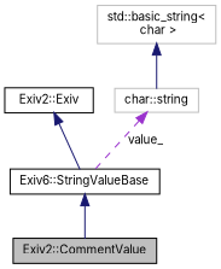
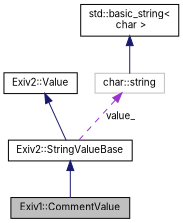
  digraph {
    fontname=Inter
    node [color=black fillcolor=white fontname=Inter fontsize=10 shape=record style=filled]
    edge [color=midnightblue dir=back fontname=Inter fontsize=10 labelfontname=FreeSans labelfontsize=10 style=solid]
-   n1 [fillcolor=grey75 fontcolor=black height=0.2 label="Exiv2::CommentValue" width=0.4]
-   n2 [height=0.2 label="Exiv6::StringValueBase" width=0.4]
-   n3 [height=0.2 label="Exiv2::Exiv" width=0.4]
+   n1 [fillcolor=grey75 fontcolor=black height=0.2 label="Exiv1::CommentValue" width=0.4]
+   n2 [height=0.2 label="Exiv2::StringValueBase" width=0.4]
+   n3 [height=0.2 label="Exiv2::Value" width=0.4]
    n4 [color=grey75 height=0.2 label="char::string" width=0.4]
-   n5 [color=grey75 height=0.2 label="std::basic_string\<\l char \>" width=0.4]
+   n5 [height=0.2 label="std::basic_string\<\l char \>" width=0.4]
    n2 -> n1
    n3 -> n2
    n4 -> n2 [color=darkorchid3 label=" value_" style=dashed]
    n5 -> n4
  }
